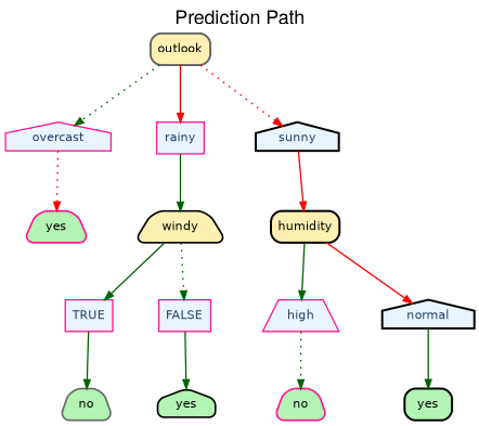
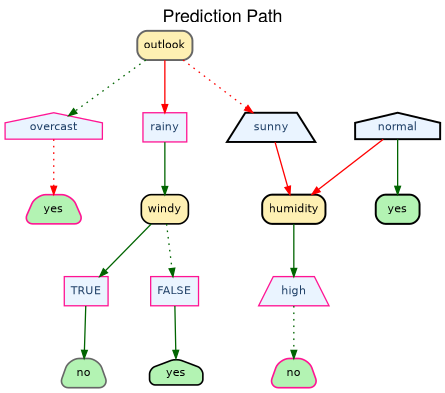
  digraph {
    bgcolor=white
    fontname="Helvetica,Arial,sans-serif"
    fontsize=22
    label="Prediction Path"
    labelfontname=Georgia
    labeljust=center
    labelloc=top
    nodesep=0.7
    rankdir=TB
    ranksep=0.9
    node [color=deeppink fillcolor="#eaf4ff" fontcolor=black fontname=Helvetica penwidth=2.4 shape=box style="rounded,filled"]
    edge [color=darkgreen fontcolor=gray30 fontname=Helvetica penwidth=1.6 style=dotted]
    n1 [color=gray40 fillcolor="#fef0b3" label=outlook]
    n2 [fontcolor="#1e3f66" label=overcast penwidth=1.6 shape=house style=filled]
    n3 [fontcolor="#1e3f66" label=rainy penwidth=1.6 style=filled]
-   n4 [color=black fontcolor="#1e3f66" label=sunny shape=house style=filled]
+   n4 [color=black fontcolor="#1e3f66" label=sunny shape=trapezium style=filled]
    n5 [fillcolor="#b3f3b3" label=yes penwidth=2 shape=trapezium]
-   n6 [color=black fillcolor="#fef0b3" label=windy penwidth=2 shape=trapezium]
+   n6 [color=black fillcolor="#fef0b3" label=windy penwidth=2]
    n7 [color=black fillcolor="#fef0b3" label=humidity]
    n8 [fontcolor="#1e3f66" label=TRUE penwidth=1.6 style=filled]
    n9 [fontcolor="#1e3f66" label=FALSE penwidth=1.6 style=filled]
    n10 [color=gray40 fillcolor="#b3f3b3" label=no penwidth=2 shape=trapezium]
    n11 [color=black fillcolor="#b3f3b3" label=yes penwidth=2 shape=house]
    n12 [fontcolor="#1e3f66" label=high penwidth=1.6 shape=trapezium style=filled]
    n13 [color=black fontcolor="#1e3f66" label=normal shape=house style=filled]
    n14 [fillcolor="#b3f3b3" label=no penwidth=2 shape=trapezium]
    n15 [color=black fillcolor="#b3f3b3" label=yes]
    n1 -> n2
    n1 -> n3 [color=red style=bold]
    n1 -> n4 [color=red]
    n2 -> n5 [color=red]
    n3 -> n6 [style=bold]
    n4 -> n7 [color=red style=bold]
    n6 -> n8 [style=solid]
    n6 -> n9
    n7 -> n12 [style=bold]
-   n7 -> n13 [color=red style=solid]
+   n13 -> n7 [color=red style=solid]
    n8 -> n10 [style=solid]
    n9 -> n11 [style=solid]
    n12 -> n14
    n13 -> n15 [style=solid]
  }
